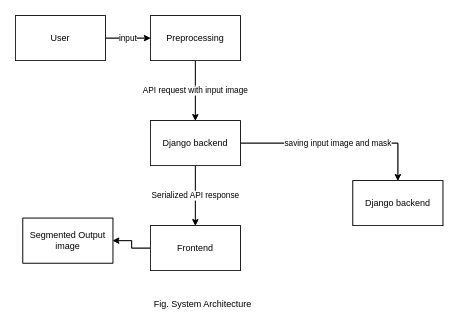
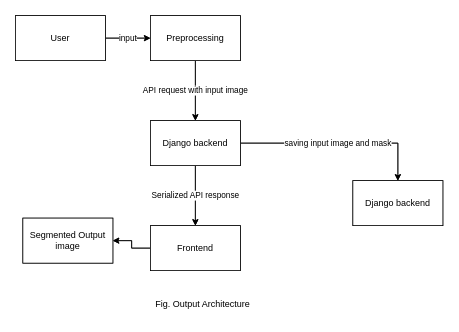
  <mxCell id="0" />
  <mxCell id="1" parent="0" />
  <mxCell id="2" value="input" style="edgeStyle=orthogonalEdgeStyle;rounded=0;orthogonalLoop=1;jettySize=auto;html=1;entryX=0;entryY=0.5;entryDx=0;entryDy=0;" edge="1" parent="1" source="3" target="5"><mxGeometry relative="1" as="geometry" /></mxCell>
  <mxCell id="3" value="User" style="rounded=0;whiteSpace=wrap;html=1;" vertex="1" parent="1"><mxGeometry x="20" y="20" width="120" height="60" as="geometry" /></mxCell>
  <mxCell id="4" value="API request with input image" style="edgeStyle=orthogonalEdgeStyle;rounded=0;orthogonalLoop=1;jettySize=auto;html=1;" edge="1" parent="1" source="5" target="8"><mxGeometry relative="1" as="geometry" /></mxCell>
  <mxCell id="5" value="Preprocessing" style="rounded=0;whiteSpace=wrap;html=1;" vertex="1" parent="1"><mxGeometry x="200" y="20" width="120" height="60" as="geometry" /></mxCell>
  <mxCell id="6" value="Serialized API response" style="edgeStyle=orthogonalEdgeStyle;rounded=0;orthogonalLoop=1;jettySize=auto;html=1;" edge="1" parent="1" source="8" target="10"><mxGeometry relative="1" as="geometry" /></mxCell>
  <mxCell id="7" value="saving input image and mask" style="edgeStyle=orthogonalEdgeStyle;rounded=0;orthogonalLoop=1;jettySize=auto;html=1;" edge="1" parent="1" source="8" target="11"><mxGeometry relative="1" as="geometry" /></mxCell>
  <mxCell id="8" value="Django backend" style="rounded=0;whiteSpace=wrap;html=1;" vertex="1" parent="1"><mxGeometry x="200" y="160" width="120" height="60" as="geometry" /></mxCell>
  <mxCell id="9" value="" style="edgeStyle=orthogonalEdgeStyle;rounded=0;orthogonalLoop=1;jettySize=auto;html=1;" edge="1" parent="1" source="10" target="12"><mxGeometry relative="1" as="geometry" /></mxCell>
  <mxCell id="10" value="Frontend" style="rounded=0;whiteSpace=wrap;html=1;" vertex="1" parent="1"><mxGeometry x="200" y="300" width="120" height="60" as="geometry" /></mxCell>
  <mxCell id="11" value="Django backend" style="rounded=0;whiteSpace=wrap;html=1;" vertex="1" parent="1"><mxGeometry x="470" y="240" width="120" height="60" as="geometry" /></mxCell>
  <mxCell id="12" value="Segmented Output image" style="whiteSpace=wrap;html=1;rounded=0;" vertex="1" parent="1"><mxGeometry x="30" y="290" width="120" height="60" as="geometry" /></mxCell>
  <mxCell id="13" value="input" style="edgeStyle=orthogonalEdgeStyle;rounded=0;orthogonalLoop=1;jettySize=auto;html=1;entryX=0;entryY=0.5;entryDx=0;entryDy=0;" edge="1" parent="1" source="14" target="16"><mxGeometry relative="1" as="geometry" /></mxCell>
  <mxCell id="14" value="User" style="rounded=0;whiteSpace=wrap;html=1;" vertex="1" parent="1"><mxGeometry x="20" y="20" width="120" height="60" as="geometry" /></mxCell>
  <mxCell id="15" value="API request with input image" style="edgeStyle=orthogonalEdgeStyle;rounded=0;orthogonalLoop=1;jettySize=auto;html=1;" edge="1" parent="1" source="16" target="19"><mxGeometry relative="1" as="geometry" /></mxCell>
  <mxCell id="16" value="Preprocessing" style="rounded=0;whiteSpace=wrap;html=1;" vertex="1" parent="1"><mxGeometry x="200" y="20" width="120" height="60" as="geometry" /></mxCell>
  <mxCell id="17" value="Serialized API response" style="edgeStyle=orthogonalEdgeStyle;rounded=0;orthogonalLoop=1;jettySize=auto;html=1;" edge="1" parent="1" source="19" target="21"><mxGeometry relative="1" as="geometry" /></mxCell>
  <mxCell id="18" value="saving input image and mask" style="edgeStyle=orthogonalEdgeStyle;rounded=0;orthogonalLoop=1;jettySize=auto;html=1;" edge="1" parent="1" source="19" target="22"><mxGeometry relative="1" as="geometry" /></mxCell>
  <mxCell id="19" value="Django backend" style="rounded=0;whiteSpace=wrap;html=1;" vertex="1" parent="1"><mxGeometry x="200" y="160" width="120" height="60" as="geometry" /></mxCell>
  <mxCell id="20" value="" style="edgeStyle=orthogonalEdgeStyle;rounded=0;orthogonalLoop=1;jettySize=auto;html=1;" edge="1" parent="1" source="21" target="23"><mxGeometry relative="1" as="geometry" /></mxCell>
  <mxCell id="21" value="Frontend" style="rounded=0;whiteSpace=wrap;html=1;" vertex="1" parent="1"><mxGeometry x="200" y="300" width="120" height="60" as="geometry" /></mxCell>
  <mxCell id="22" value="Django backend" style="rounded=0;whiteSpace=wrap;html=1;" vertex="1" parent="1"><mxGeometry x="470" y="240" width="120" height="60" as="geometry" /></mxCell>
  <mxCell id="23" value="Segmented Output image" style="whiteSpace=wrap;html=1;rounded=0;" vertex="1" parent="1"><mxGeometry x="30" y="290" width="120" height="60" as="geometry" /></mxCell>
- <mxCell id="24" value="Fig. System Architecture" style="text;html=1;strokeColor=none;fillColor=none;align=center;verticalAlign=middle;whiteSpace=wrap;rounded=0;" vertex="1" parent="1"><mxGeometry x="110" y="390" width="320" height="30" as="geometry" /></mxCell>
+ <mxCell id="24" value="Fig. Output Architecture" style="text;html=1;strokeColor=none;fillColor=none;align=center;verticalAlign=middle;whiteSpace=wrap;rounded=0;" vertex="1" parent="1"><mxGeometry x="110" y="390" width="320" height="30" as="geometry" /></mxCell>
